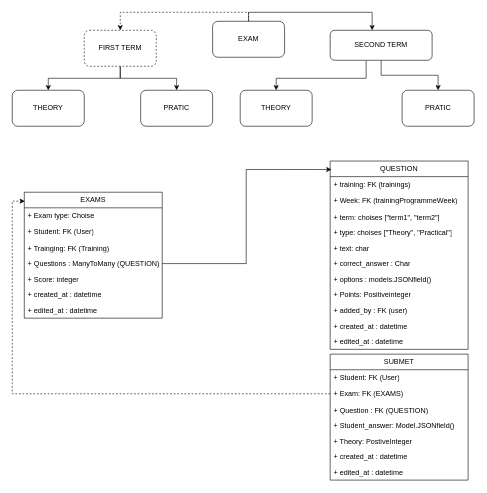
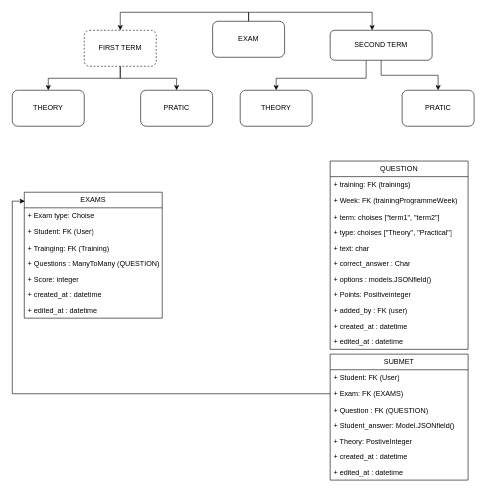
  <mxCell id="0" />
  <mxCell id="1" parent="0" />
- <mxCell id="2" value="" style="edgeStyle=orthogonalEdgeStyle;rounded=0;orthogonalLoop=1;jettySize=auto;html=1;dashed=1;" parent="1" source="4" target="7" edge="1"><mxGeometry relative="1" as="geometry"><Array as="points"><mxPoint x="414" y="20" /><mxPoint x="200" y="20" /></Array></mxGeometry></mxCell>
+ <mxCell id="2" value="" style="edgeStyle=orthogonalEdgeStyle;rounded=0;orthogonalLoop=1;jettySize=auto;html=1;" parent="1" source="4" target="7" edge="1"><mxGeometry relative="1" as="geometry"><Array as="points"><mxPoint x="414" y="20" /><mxPoint x="200" y="20" /></Array></mxGeometry></mxCell>
  <mxCell id="3" value="" style="edgeStyle=orthogonalEdgeStyle;rounded=0;orthogonalLoop=1;jettySize=auto;html=1;" parent="1" source="4" target="10" edge="1"><mxGeometry relative="1" as="geometry"><Array as="points"><mxPoint x="414" y="20" /><mxPoint x="620" y="20" /></Array></mxGeometry></mxCell>
  <mxCell id="4" value="EXAM" style="rounded=1;whiteSpace=wrap;html=1;" parent="1" vertex="1"><mxGeometry x="354" y="35" width="120" height="60" as="geometry" /></mxCell>
  <mxCell id="5" value="" style="edgeStyle=orthogonalEdgeStyle;rounded=0;orthogonalLoop=1;jettySize=auto;html=1;" parent="1" source="7" target="11" edge="1"><mxGeometry relative="1" as="geometry" /></mxCell>
  <mxCell id="6" value="" style="edgeStyle=orthogonalEdgeStyle;rounded=0;orthogonalLoop=1;jettySize=auto;html=1;" parent="1" source="7" target="12" edge="1"><mxGeometry relative="1" as="geometry" /></mxCell>
  <mxCell id="7" value="FIRST TERM" style="whiteSpace=wrap;html=1;rounded=1;dashed=1;" parent="1" vertex="1"><mxGeometry x="140" y="50" width="120" height="60" as="geometry" /></mxCell>
  <mxCell id="8" value="" style="edgeStyle=orthogonalEdgeStyle;rounded=0;orthogonalLoop=1;jettySize=auto;html=1;" parent="1" source="10" target="13" edge="1"><mxGeometry relative="1" as="geometry"><Array as="points"><mxPoint x="610" y="130" /><mxPoint x="460" y="130" /></Array></mxGeometry></mxCell>
  <mxCell id="9" value="" style="edgeStyle=orthogonalEdgeStyle;rounded=0;orthogonalLoop=1;jettySize=auto;html=1;" parent="1" source="10" target="14" edge="1"><mxGeometry relative="1" as="geometry" /></mxCell>
  <mxCell id="10" value="SECOND TERM" style="whiteSpace=wrap;html=1;rounded=1;" parent="1" vertex="1"><mxGeometry x="550" y="50" width="170" height="50" as="geometry" /></mxCell>
  <mxCell id="11" value="THEORY" style="whiteSpace=wrap;html=1;rounded=1;" parent="1" vertex="1"><mxGeometry x="20" y="150" width="120" height="60" as="geometry" /></mxCell>
  <mxCell id="12" value="PRATIC" style="whiteSpace=wrap;html=1;rounded=1;" parent="1" vertex="1"><mxGeometry x="234" y="150" width="120" height="60" as="geometry" /></mxCell>
  <mxCell id="13" value="THEORY" style="whiteSpace=wrap;html=1;rounded=1;" parent="1" vertex="1"><mxGeometry x="400" y="150" width="120" height="60" as="geometry" /></mxCell>
  <mxCell id="14" value="PRATIC" style="whiteSpace=wrap;html=1;rounded=1;" parent="1" vertex="1"><mxGeometry x="670" y="150" width="120" height="60" as="geometry" /></mxCell>
  <mxCell id="15" value="QUESTION" style="swimlane;fontStyle=0;childLayout=stackLayout;horizontal=1;startSize=26;fillColor=none;horizontalStack=0;resizeParent=1;resizeParentMax=0;resizeLast=0;collapsible=1;marginBottom=0;whiteSpace=wrap;html=1;" parent="1" vertex="1"><mxGeometry x="550" y="268" width="230" height="314" as="geometry" /></mxCell>
  <mxCell id="16" value="+ training: FK (trainings)" style="text;strokeColor=none;fillColor=none;align=left;verticalAlign=top;spacingLeft=4;spacingRight=4;overflow=hidden;rotatable=0;points=[[0,0.5],[1,0.5]];portConstraint=eastwest;whiteSpace=wrap;html=1;" parent="15" vertex="1"><mxGeometry y="26" width="230" height="26" as="geometry" /></mxCell>
  <mxCell id="17" value="+ Week: FK (trainingProgrammeWeek)" style="text;strokeColor=none;fillColor=none;align=left;verticalAlign=top;spacingLeft=4;spacingRight=4;overflow=hidden;rotatable=0;points=[[0,0.5],[1,0.5]];portConstraint=eastwest;whiteSpace=wrap;html=1;" parent="15" vertex="1"><mxGeometry y="52" width="230" height="28" as="geometry" /></mxCell>
  <mxCell id="18" value="+ term: choises [&quot;term1&quot;, &quot;term2&quot;]" style="text;strokeColor=none;fillColor=none;align=left;verticalAlign=top;spacingLeft=4;spacingRight=4;overflow=hidden;rotatable=0;points=[[0,0.5],[1,0.5]];portConstraint=eastwest;whiteSpace=wrap;html=1;" vertex="1" parent="15"><mxGeometry y="80" width="230" height="26" as="geometry" /></mxCell>
  <mxCell id="19" value="+ type: choises [&quot;Theory&quot;, &quot;Practical&quot;]" style="text;strokeColor=none;fillColor=none;align=left;verticalAlign=top;spacingLeft=4;spacingRight=4;overflow=hidden;rotatable=0;points=[[0,0.5],[1,0.5]];portConstraint=eastwest;whiteSpace=wrap;html=1;" parent="15" vertex="1"><mxGeometry y="106" width="230" height="26" as="geometry" /></mxCell>
  <mxCell id="20" value="+ text: char" style="text;strokeColor=none;fillColor=none;align=left;verticalAlign=top;spacingLeft=4;spacingRight=4;overflow=hidden;rotatable=0;points=[[0,0.5],[1,0.5]];portConstraint=eastwest;whiteSpace=wrap;html=1;" parent="15" vertex="1"><mxGeometry y="132" width="230" height="26" as="geometry" /></mxCell>
  <mxCell id="21" value="+ correct_answer : Char" style="text;strokeColor=none;fillColor=none;align=left;verticalAlign=top;spacingLeft=4;spacingRight=4;overflow=hidden;rotatable=0;points=[[0,0.5],[1,0.5]];portConstraint=eastwest;whiteSpace=wrap;html=1;" parent="15" vertex="1"><mxGeometry y="158" width="230" height="26" as="geometry" /></mxCell>
  <mxCell id="22" value="+ options : models.JSONfield()" style="text;strokeColor=none;fillColor=none;align=left;verticalAlign=top;spacingLeft=4;spacingRight=4;overflow=hidden;rotatable=0;points=[[0,0.5],[1,0.5]];portConstraint=eastwest;whiteSpace=wrap;html=1;" parent="15" vertex="1"><mxGeometry y="184" width="230" height="26" as="geometry" /></mxCell>
  <mxCell id="23" value="+ Points: Positiveinteger" style="text;strokeColor=none;fillColor=none;align=left;verticalAlign=top;spacingLeft=4;spacingRight=4;overflow=hidden;rotatable=0;points=[[0,0.5],[1,0.5]];portConstraint=eastwest;whiteSpace=wrap;html=1;" parent="15" vertex="1"><mxGeometry y="210" width="230" height="26" as="geometry" /></mxCell>
  <mxCell id="24" value="+ added_by : FK (user)" style="text;strokeColor=none;fillColor=none;align=left;verticalAlign=top;spacingLeft=4;spacingRight=4;overflow=hidden;rotatable=0;points=[[0,0.5],[1,0.5]];portConstraint=eastwest;whiteSpace=wrap;html=1;" parent="15" vertex="1"><mxGeometry y="236" width="230" height="26" as="geometry" /></mxCell>
  <mxCell id="25" value="+ created_at : datetime" style="text;strokeColor=none;fillColor=none;align=left;verticalAlign=top;spacingLeft=4;spacingRight=4;overflow=hidden;rotatable=0;points=[[0,0.5],[1,0.5]];portConstraint=eastwest;whiteSpace=wrap;html=1;" parent="15" vertex="1"><mxGeometry y="262" width="230" height="26" as="geometry" /></mxCell>
  <mxCell id="26" value="+ edited_at : datetime" style="text;strokeColor=none;fillColor=none;align=left;verticalAlign=top;spacingLeft=4;spacingRight=4;overflow=hidden;rotatable=0;points=[[0,0.5],[1,0.5]];portConstraint=eastwest;whiteSpace=wrap;html=1;" parent="15" vertex="1"><mxGeometry y="288" width="230" height="26" as="geometry" /></mxCell>
  <mxCell id="27" value="EXAMS" style="swimlane;fontStyle=0;childLayout=stackLayout;horizontal=1;startSize=26;fillColor=none;horizontalStack=0;resizeParent=1;resizeParentMax=0;resizeLast=0;collapsible=1;marginBottom=0;whiteSpace=wrap;html=1;" vertex="1" parent="1"><mxGeometry x="40" y="320" width="230" height="210" as="geometry" /></mxCell>
  <mxCell id="28" value="+ Exam type: Choise" style="text;strokeColor=none;fillColor=none;align=left;verticalAlign=top;spacingLeft=4;spacingRight=4;overflow=hidden;rotatable=0;points=[[0,0.5],[1,0.5]];portConstraint=eastwest;whiteSpace=wrap;html=1;" vertex="1" parent="27"><mxGeometry y="26" width="230" height="26" as="geometry" /></mxCell>
  <mxCell id="29" value="+ Student: FK (User)" style="text;strokeColor=none;fillColor=none;align=left;verticalAlign=top;spacingLeft=4;spacingRight=4;overflow=hidden;rotatable=0;points=[[0,0.5],[1,0.5]];portConstraint=eastwest;whiteSpace=wrap;html=1;" vertex="1" parent="27"><mxGeometry y="52" width="230" height="28" as="geometry" /></mxCell>
  <mxCell id="30" value="+ Trainging: FK (Training)" style="text;strokeColor=none;fillColor=none;align=left;verticalAlign=top;spacingLeft=4;spacingRight=4;overflow=hidden;rotatable=0;points=[[0,0.5],[1,0.5]];portConstraint=eastwest;whiteSpace=wrap;html=1;" vertex="1" parent="27"><mxGeometry y="80" width="230" height="26" as="geometry" /></mxCell>
  <mxCell id="31" value="+ Questions : ManyToMany (QUESTION)" style="text;strokeColor=none;fillColor=none;align=left;verticalAlign=top;spacingLeft=4;spacingRight=4;overflow=hidden;rotatable=0;points=[[0,0.5],[1,0.5]];portConstraint=eastwest;whiteSpace=wrap;html=1;" vertex="1" parent="27"><mxGeometry y="106" width="230" height="26" as="geometry" /></mxCell>
  <mxCell id="32" value="+ Score: integer" style="text;strokeColor=none;fillColor=none;align=left;verticalAlign=top;spacingLeft=4;spacingRight=4;overflow=hidden;rotatable=0;points=[[0,0.5],[1,0.5]];portConstraint=eastwest;whiteSpace=wrap;html=1;" vertex="1" parent="27"><mxGeometry y="132" width="230" height="26" as="geometry" /></mxCell>
  <mxCell id="33" value="+ created_at : datetime" style="text;strokeColor=none;fillColor=none;align=left;verticalAlign=top;spacingLeft=4;spacingRight=4;overflow=hidden;rotatable=0;points=[[0,0.5],[1,0.5]];portConstraint=eastwest;whiteSpace=wrap;html=1;" vertex="1" parent="27"><mxGeometry y="158" width="230" height="26" as="geometry" /></mxCell>
  <mxCell id="34" value="+ edited_at : datetime" style="text;strokeColor=none;fillColor=none;align=left;verticalAlign=top;spacingLeft=4;spacingRight=4;overflow=hidden;rotatable=0;points=[[0,0.5],[1,0.5]];portConstraint=eastwest;whiteSpace=wrap;html=1;" vertex="1" parent="27"><mxGeometry y="184" width="230" height="26" as="geometry" /></mxCell>
- <mxCell id="35" style="edgeStyle=orthogonalEdgeStyle;rounded=0;orthogonalLoop=1;jettySize=auto;html=1;entryX=0.009;entryY=0.045;entryDx=0;entryDy=0;entryPerimeter=0;" edge="1" parent="1" source="31" target="15"><mxGeometry relative="1" as="geometry" /></mxCell>
  <mxCell id="36" value="SUBMET" style="swimlane;fontStyle=0;childLayout=stackLayout;horizontal=1;startSize=26;fillColor=none;horizontalStack=0;resizeParent=1;resizeParentMax=0;resizeLast=0;collapsible=1;marginBottom=0;whiteSpace=wrap;html=1;" vertex="1" parent="1"><mxGeometry x="550" y="590" width="230" height="210" as="geometry" /></mxCell>
  <mxCell id="37" value="+ Student: FK (User)" style="text;strokeColor=none;fillColor=none;align=left;verticalAlign=top;spacingLeft=4;spacingRight=4;overflow=hidden;rotatable=0;points=[[0,0.5],[1,0.5]];portConstraint=eastwest;whiteSpace=wrap;html=1;" vertex="1" parent="36"><mxGeometry y="26" width="230" height="26" as="geometry" /></mxCell>
  <mxCell id="38" value="+ Exam: FK (EXAMS)" style="text;strokeColor=none;fillColor=none;align=left;verticalAlign=top;spacingLeft=4;spacingRight=4;overflow=hidden;rotatable=0;points=[[0,0.5],[1,0.5]];portConstraint=eastwest;whiteSpace=wrap;html=1;" vertex="1" parent="36"><mxGeometry y="52" width="230" height="28" as="geometry" /></mxCell>
  <mxCell id="39" value="+ Question : FK (QUESTION)" style="text;strokeColor=none;fillColor=none;align=left;verticalAlign=top;spacingLeft=4;spacingRight=4;overflow=hidden;rotatable=0;points=[[0,0.5],[1,0.5]];portConstraint=eastwest;whiteSpace=wrap;html=1;" vertex="1" parent="36"><mxGeometry y="80" width="230" height="26" as="geometry" /></mxCell>
  <mxCell id="40" value="+ Student_answer: Model.JSONfield()" style="text;strokeColor=none;fillColor=none;align=left;verticalAlign=top;spacingLeft=4;spacingRight=4;overflow=hidden;rotatable=0;points=[[0,0.5],[1,0.5]];portConstraint=eastwest;whiteSpace=wrap;html=1;" vertex="1" parent="36"><mxGeometry y="106" width="230" height="26" as="geometry" /></mxCell>
  <mxCell id="41" value="+ Theory: PostiveInteger" style="text;strokeColor=none;fillColor=none;align=left;verticalAlign=top;spacingLeft=4;spacingRight=4;overflow=hidden;rotatable=0;points=[[0,0.5],[1,0.5]];portConstraint=eastwest;whiteSpace=wrap;html=1;" vertex="1" parent="36"><mxGeometry y="132" width="230" height="26" as="geometry" /></mxCell>
  <mxCell id="42" value="+ created_at : datetime" style="text;strokeColor=none;fillColor=none;align=left;verticalAlign=top;spacingLeft=4;spacingRight=4;overflow=hidden;rotatable=0;points=[[0,0.5],[1,0.5]];portConstraint=eastwest;whiteSpace=wrap;html=1;" vertex="1" parent="36"><mxGeometry y="158" width="230" height="26" as="geometry" /></mxCell>
  <mxCell id="43" value="+ edited_at : datetime" style="text;strokeColor=none;fillColor=none;align=left;verticalAlign=top;spacingLeft=4;spacingRight=4;overflow=hidden;rotatable=0;points=[[0,0.5],[1,0.5]];portConstraint=eastwest;whiteSpace=wrap;html=1;" vertex="1" parent="36"><mxGeometry y="184" width="230" height="26" as="geometry" /></mxCell>
- <mxCell id="44" style="edgeStyle=orthogonalEdgeStyle;rounded=0;orthogonalLoop=1;jettySize=auto;html=1;exitX=0;exitY=0.5;exitDx=0;exitDy=0;entryX=0.004;entryY=0.071;entryDx=0;entryDy=0;entryPerimeter=0;dashed=1;" edge="1" parent="1" source="38" target="27"><mxGeometry relative="1" as="geometry" /></mxCell>
+ <mxCell id="44" style="edgeStyle=orthogonalEdgeStyle;rounded=0;orthogonalLoop=1;jettySize=auto;html=1;exitX=0;exitY=0.5;exitDx=0;exitDy=0;entryX=0.004;entryY=0.071;entryDx=0;entryDy=0;entryPerimeter=0;" edge="1" parent="1" source="38" target="27"><mxGeometry relative="1" as="geometry" /></mxCell>
